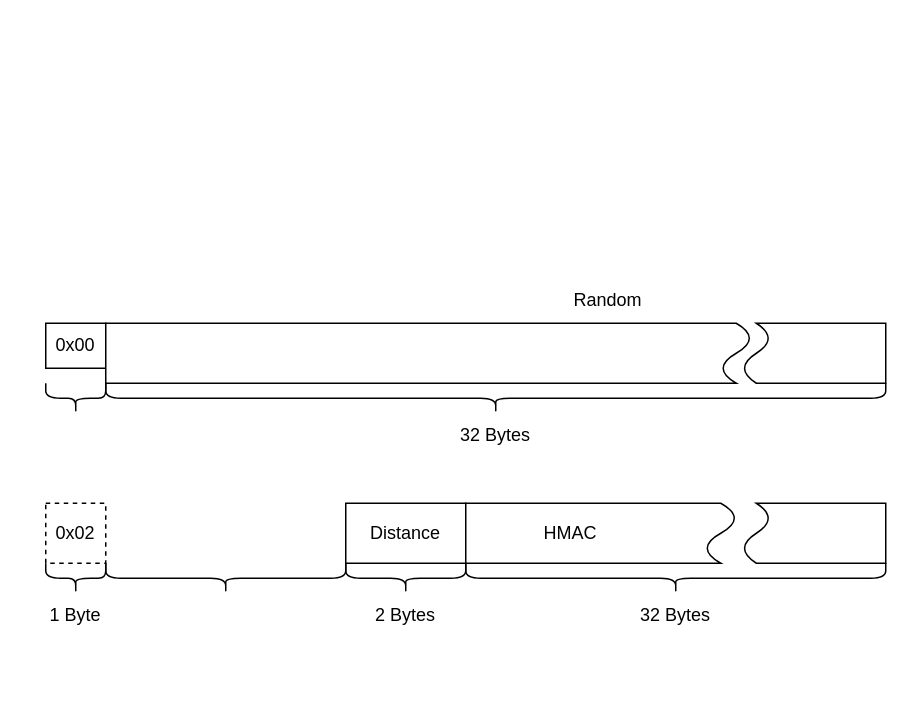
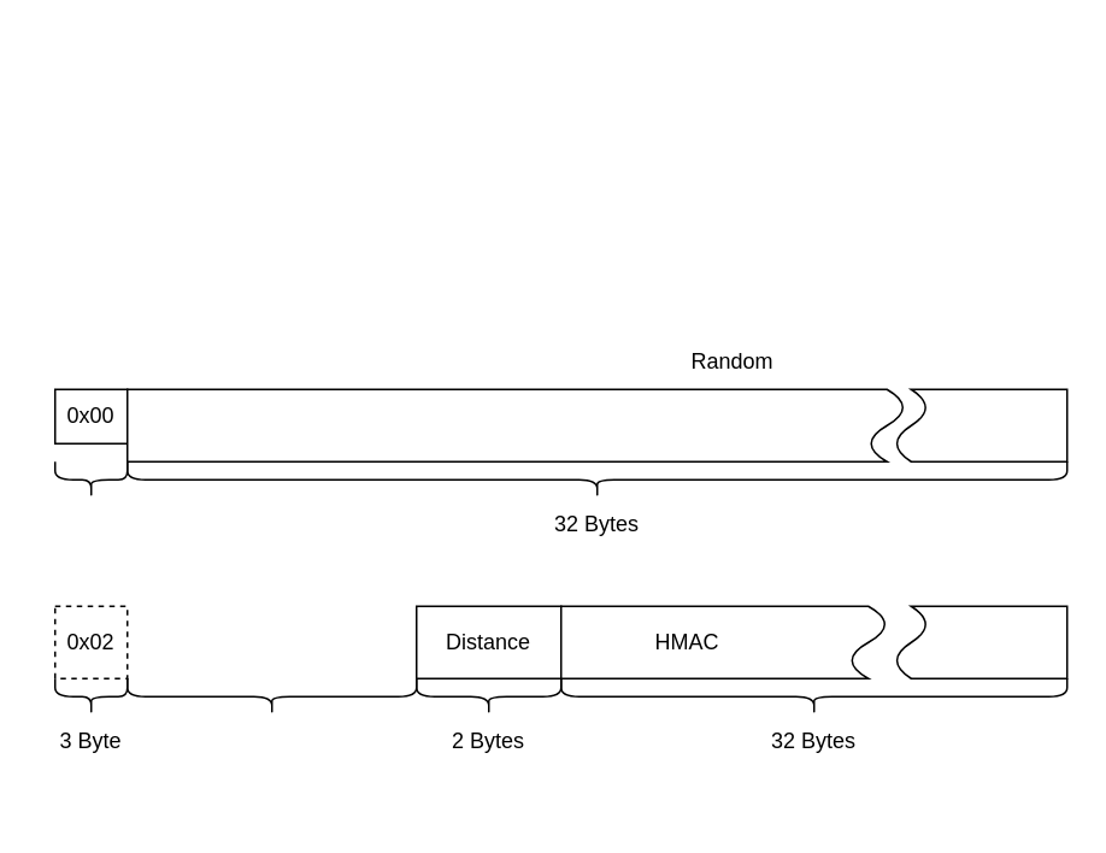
  <mxCell id="0" />
  <mxCell id="1" parent="0" />
  <mxCell id="2" value="0x00" style="rounded=0;whiteSpace=wrap;html=1;" parent="1" vertex="1"><mxGeometry x="30" y="215" width="40" height="30" as="geometry" /></mxCell>
  <mxCell id="3" value="" style="group" parent="1" vertex="1" connectable="0"><mxGeometry x="20" y="335" width="570" height="90" as="geometry" /></mxCell>
  <mxCell id="4" value="0x02" style="rounded=0;whiteSpace=wrap;html=1;dashed=1;" parent="3" vertex="1"><mxGeometry x="10" width="40" height="40" as="geometry" /></mxCell>
  <mxCell id="5" value="Distance" style="rounded=0;whiteSpace=wrap;html=1;" parent="3" vertex="1"><mxGeometry x="210" width="80" height="40" as="geometry" /></mxCell>
  <mxCell id="6" value="" style="shape=document;whiteSpace=wrap;html=1;boundedLbl=1;rotation=90;flipV=1;size=0.111;" parent="3" vertex="1"><mxGeometry x="360" y="-70" width="40" height="180" as="geometry" /></mxCell>
  <mxCell id="7" value="HMAC" style="text;html=1;align=center;verticalAlign=middle;whiteSpace=wrap;rounded=0;" parent="3" vertex="1"><mxGeometry x="330" y="5" width="60" height="30" as="geometry" /></mxCell>
  <mxCell id="8" value="" style="shape=document;whiteSpace=wrap;html=1;boundedLbl=1;rotation=90;flipV=1;size=0.184;direction=west;" parent="3" vertex="1"><mxGeometry x="502.5" y="-27.5" width="40" height="95" as="geometry" /></mxCell>
  <mxCell id="9" value="" style="shape=curlyBracket;whiteSpace=wrap;html=1;rounded=1;labelPosition=left;verticalLabelPosition=middle;align=right;verticalAlign=middle;direction=north;" parent="3" vertex="1"><mxGeometry x="10" y="40" width="40" height="20" as="geometry" /></mxCell>
  <mxCell id="10" value="" style="shape=curlyBracket;whiteSpace=wrap;html=1;rounded=1;labelPosition=left;verticalLabelPosition=middle;align=right;verticalAlign=middle;direction=north;" parent="3" vertex="1"><mxGeometry x="50" y="40" width="160" height="20" as="geometry" /></mxCell>
  <mxCell id="11" value="" style="shape=curlyBracket;whiteSpace=wrap;html=1;rounded=1;labelPosition=left;verticalLabelPosition=middle;align=right;verticalAlign=middle;direction=north;" parent="3" vertex="1"><mxGeometry x="210" y="40" width="80" height="20" as="geometry" /></mxCell>
  <mxCell id="12" value="" style="shape=curlyBracket;whiteSpace=wrap;html=1;rounded=1;labelPosition=left;verticalLabelPosition=middle;align=right;verticalAlign=middle;direction=north;" parent="3" vertex="1"><mxGeometry x="290" y="40" width="280" height="20" as="geometry" /></mxCell>
- <mxCell id="13" value="1 Byte" style="text;html=1;align=center;verticalAlign=middle;whiteSpace=wrap;rounded=0;" parent="3" vertex="1"><mxGeometry y="60" width="60" height="30" as="geometry" /></mxCell>
+ <mxCell id="13" value="3 Byte" style="text;html=1;align=center;verticalAlign=middle;whiteSpace=wrap;rounded=0;" parent="3" vertex="1"><mxGeometry y="60" width="60" height="30" as="geometry" /></mxCell>
  <mxCell id="14" value="2 Bytes" style="text;html=1;align=center;verticalAlign=middle;whiteSpace=wrap;rounded=0;" parent="3" vertex="1"><mxGeometry x="220" y="60" width="60" height="30" as="geometry" /></mxCell>
  <mxCell id="15" value="32 Bytes" style="text;html=1;align=center;verticalAlign=middle;whiteSpace=wrap;rounded=0;" parent="3" vertex="1"><mxGeometry x="400" y="60" width="60" height="30" as="geometry" /></mxCell>
  <mxCell id="16" value="" style="shape=document;whiteSpace=wrap;html=1;boundedLbl=1;rotation=90;flipV=1;size=0.045;" parent="1" vertex="1"><mxGeometry x="265" y="20" width="40" height="430" as="geometry" /></mxCell>
  <mxCell id="17" value="" style="shape=document;whiteSpace=wrap;html=1;boundedLbl=1;rotation=90;flipV=1;size=0.184;direction=west;" parent="1" vertex="1"><mxGeometry x="522.5" y="187.5" width="40" height="95" as="geometry" /></mxCell>
  <mxCell id="18" value="Random" style="text;html=1;align=center;verticalAlign=middle;whiteSpace=wrap;rounded=0;" parent="1" vertex="1"><mxGeometry x="375" y="185" width="60" height="30" as="geometry" /></mxCell>
  <mxCell id="19" value="" style="shape=curlyBracket;whiteSpace=wrap;html=1;rounded=1;labelPosition=left;verticalLabelPosition=middle;align=right;verticalAlign=middle;direction=north;" parent="1" vertex="1"><mxGeometry x="30" y="255" width="40" height="20" as="geometry" /></mxCell>
  <mxCell id="20" value="" style="shape=curlyBracket;whiteSpace=wrap;html=1;rounded=1;labelPosition=left;verticalLabelPosition=middle;align=right;verticalAlign=middle;direction=north;" parent="1" vertex="1"><mxGeometry x="70" y="255" width="520" height="20" as="geometry" /></mxCell>
  <mxCell id="21" value="32 Bytes" style="text;html=1;align=center;verticalAlign=middle;whiteSpace=wrap;rounded=0;" parent="1" vertex="1"><mxGeometry x="300" y="275" width="60" height="30" as="geometry" /></mxCell>
